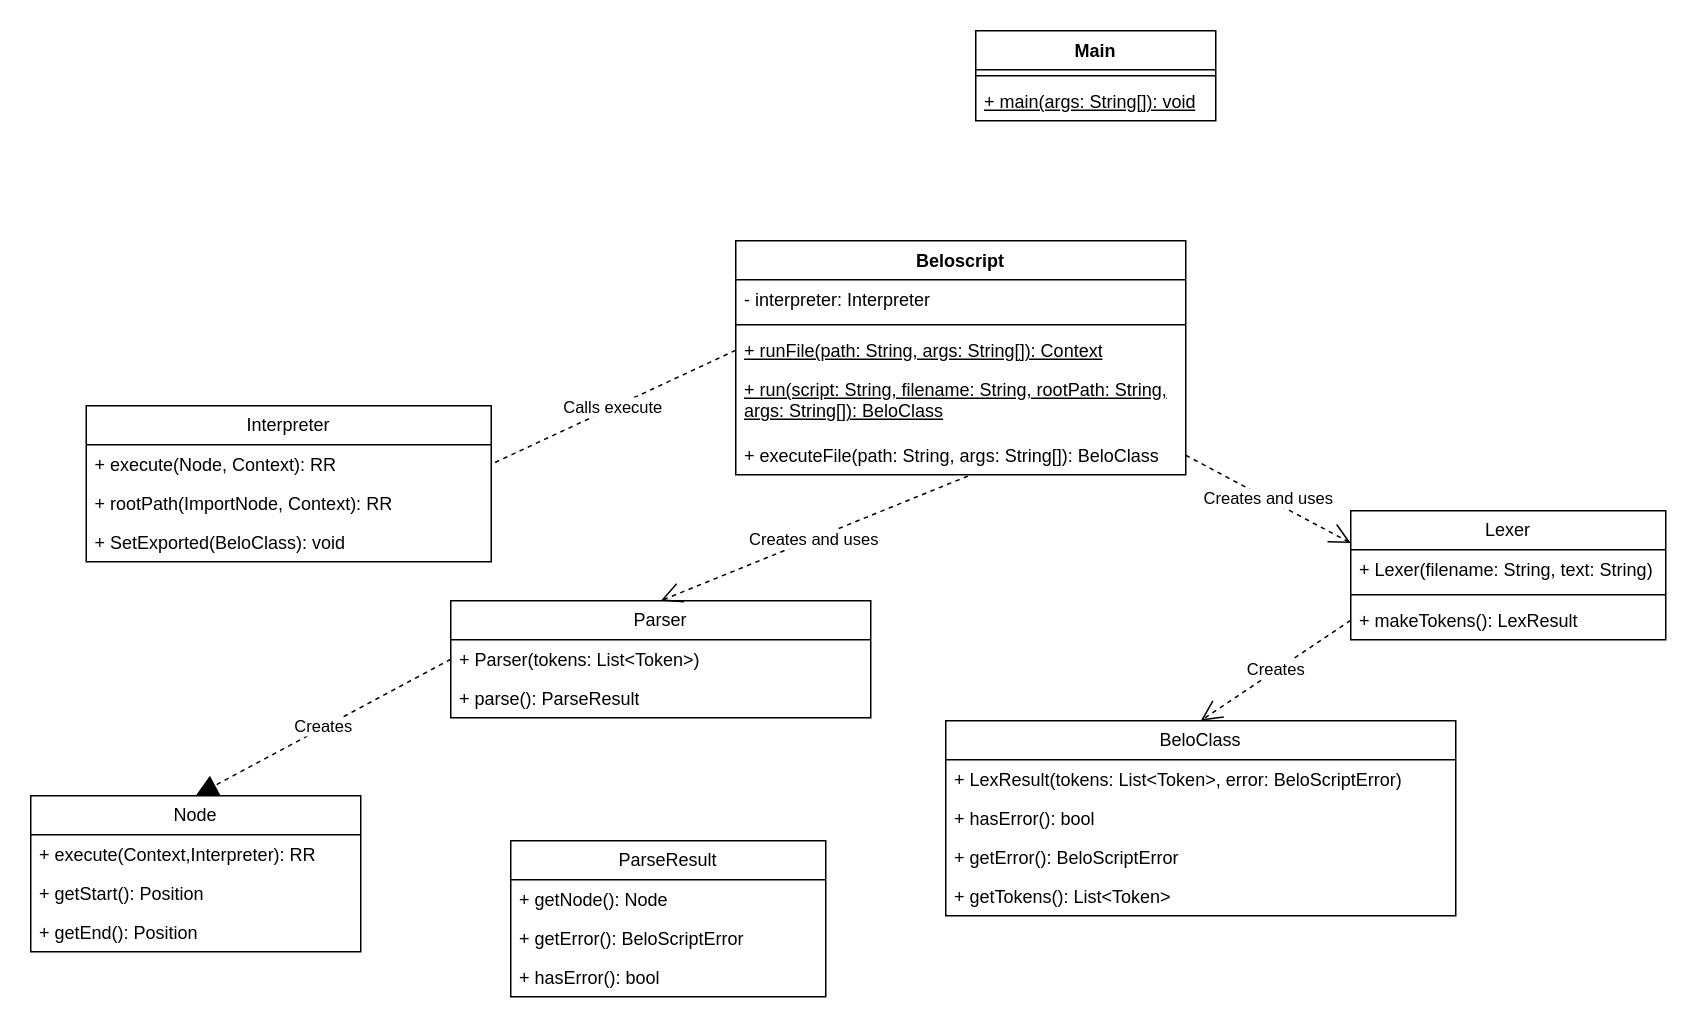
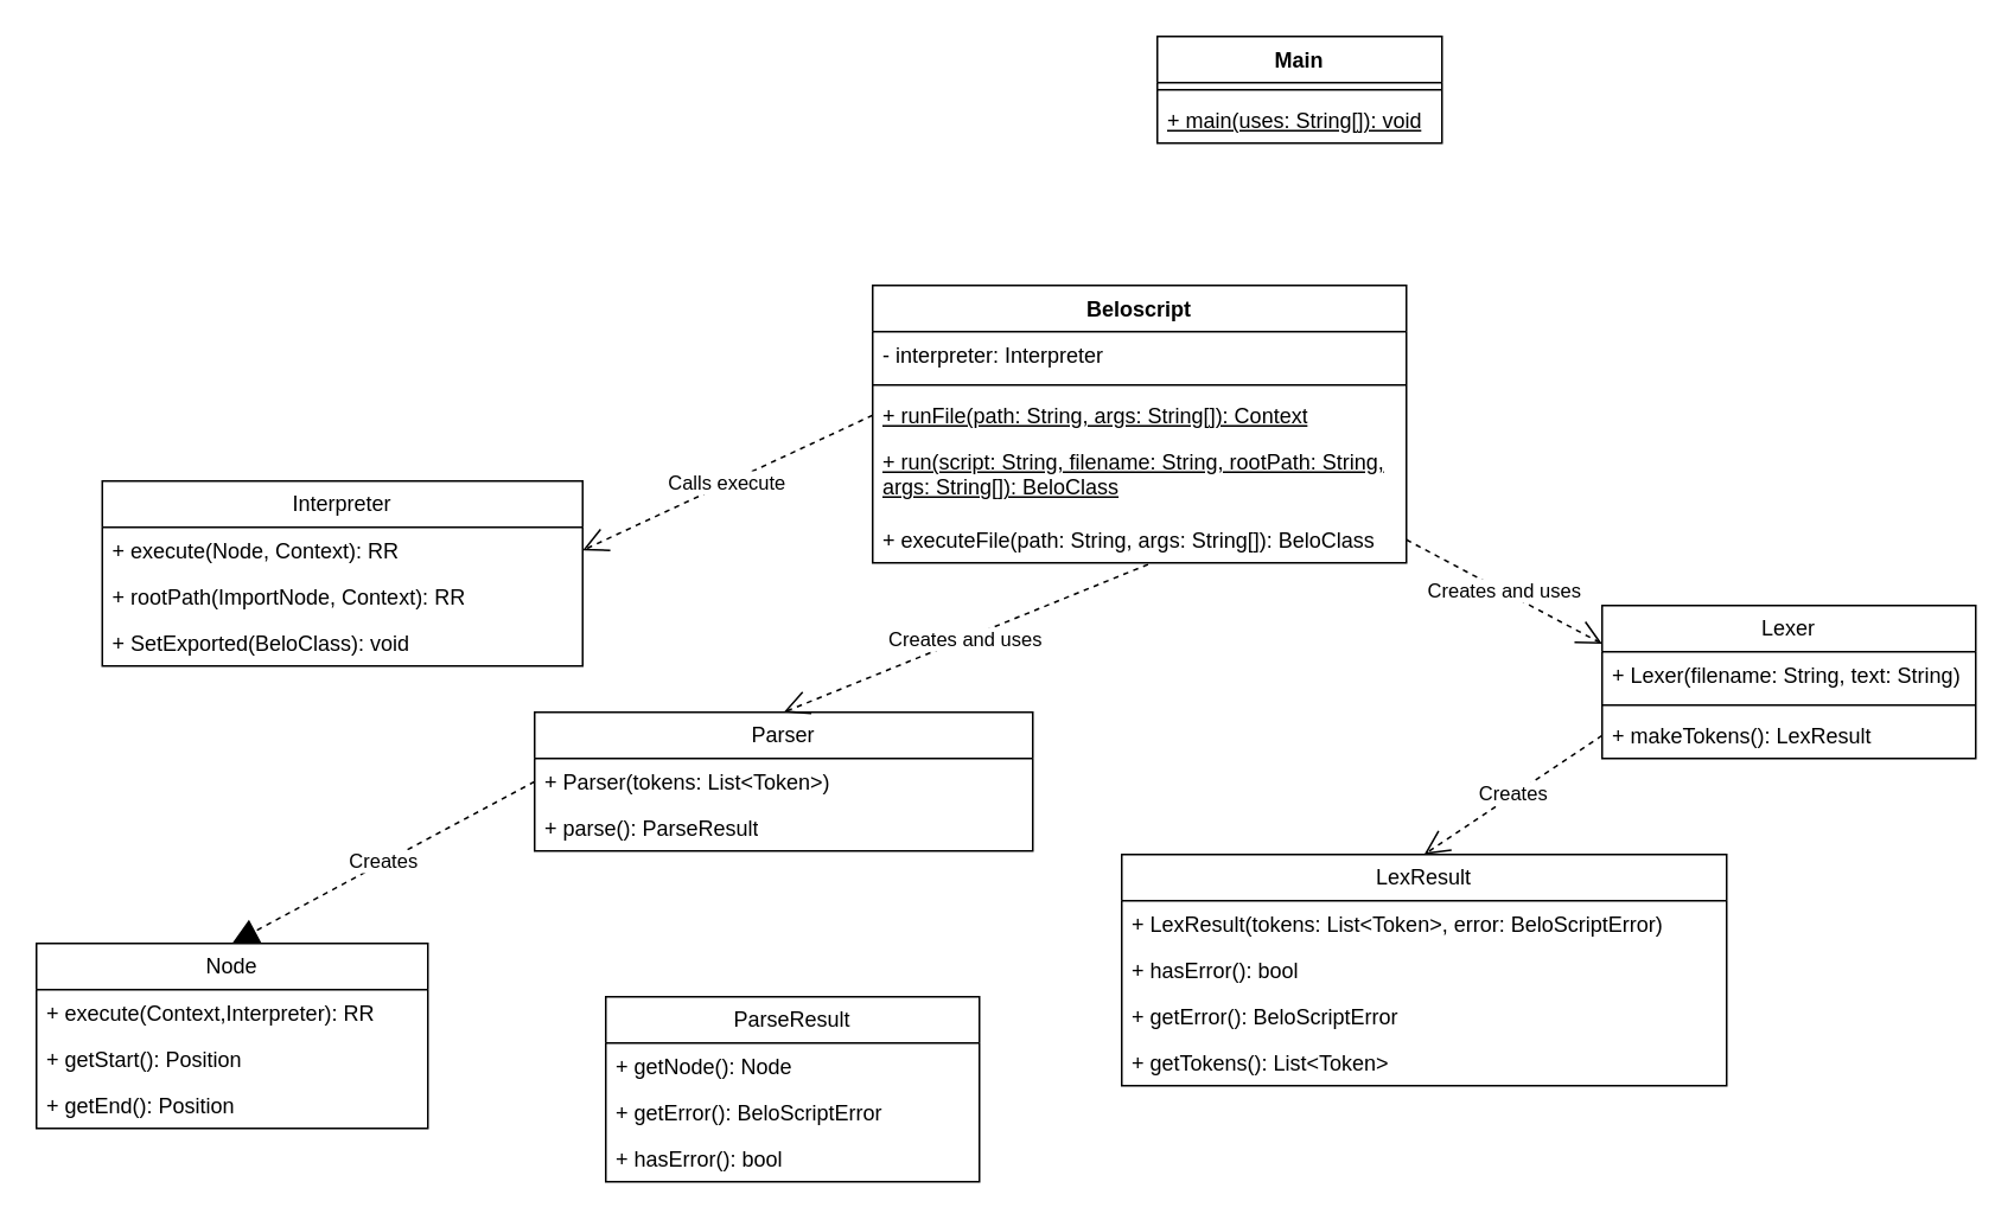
  <mxCell id="0" />
  <mxCell id="1" parent="0" />
  <mxCell id="2" value="Main" style="swimlane;fontStyle=1;align=center;verticalAlign=top;childLayout=stackLayout;horizontal=1;startSize=26;horizontalStack=0;resizeParent=1;resizeParentMax=0;resizeLast=0;collapsible=1;marginBottom=0;whiteSpace=wrap;html=1;" parent="1" vertex="1"><mxGeometry x="650" y="20" width="160" height="60" as="geometry" /></mxCell>
  <mxCell id="3" value="" style="line;strokeWidth=1;fillColor=none;align=left;verticalAlign=middle;spacingTop=-1;spacingLeft=3;spacingRight=3;rotatable=0;labelPosition=right;points=[];portConstraint=eastwest;strokeColor=inherit;" parent="2" vertex="1"><mxGeometry y="26" width="160" height="8" as="geometry" /></mxCell>
- <mxCell id="4" value="+ main(args: String[]): void" style="text;strokeColor=none;fillColor=none;align=left;verticalAlign=top;spacingLeft=4;spacingRight=4;overflow=hidden;rotatable=0;points=[[0,0.5],[1,0.5]];portConstraint=eastwest;whiteSpace=wrap;html=1;fontStyle=4" parent="2" vertex="1"><mxGeometry y="34" width="160" height="26" as="geometry" /></mxCell>
+ <mxCell id="4" value="+ main(uses: String[]): void" style="text;strokeColor=none;fillColor=none;align=left;verticalAlign=top;spacingLeft=4;spacingRight=4;overflow=hidden;rotatable=0;points=[[0,0.5],[1,0.5]];portConstraint=eastwest;whiteSpace=wrap;html=1;fontStyle=4" parent="2" vertex="1"><mxGeometry y="34" width="160" height="26" as="geometry" /></mxCell>
  <mxCell id="5" value="Beloscript" style="swimlane;fontStyle=1;align=center;verticalAlign=top;childLayout=stackLayout;horizontal=1;startSize=26;horizontalStack=0;resizeParent=1;resizeParentMax=0;resizeLast=0;collapsible=1;marginBottom=0;whiteSpace=wrap;html=1;" parent="1" vertex="1"><mxGeometry x="490" y="160" width="300" height="156" as="geometry" /></mxCell>
  <mxCell id="6" value="- interpreter: Interpreter" style="text;strokeColor=none;fillColor=none;align=left;verticalAlign=top;spacingLeft=4;spacingRight=4;overflow=hidden;rotatable=0;points=[[0,0.5],[1,0.5]];portConstraint=eastwest;whiteSpace=wrap;html=1;" parent="5" vertex="1"><mxGeometry y="26" width="300" height="26" as="geometry" /></mxCell>
  <mxCell id="7" value="" style="line;strokeWidth=1;fillColor=none;align=left;verticalAlign=middle;spacingTop=-1;spacingLeft=3;spacingRight=3;rotatable=0;labelPosition=right;points=[];portConstraint=eastwest;strokeColor=inherit;" parent="5" vertex="1"><mxGeometry y="52" width="300" height="8" as="geometry" /></mxCell>
  <mxCell id="8" value="+ runFile(path: String, args: String[]): Context" style="text;strokeColor=none;fillColor=none;align=left;verticalAlign=top;spacingLeft=4;spacingRight=4;overflow=hidden;rotatable=0;points=[[0,0.5],[1,0.5]];portConstraint=eastwest;whiteSpace=wrap;html=1;fontStyle=4" parent="5" vertex="1"><mxGeometry y="60" width="300" height="26" as="geometry" /></mxCell>
  <mxCell id="9" value="+ run(script: String, filename: String, rootPath: String, args: String[]): BeloClass" style="text;strokeColor=none;fillColor=none;align=left;verticalAlign=top;spacingLeft=4;spacingRight=4;overflow=hidden;rotatable=0;points=[[0,0.5],[1,0.5]];portConstraint=eastwest;whiteSpace=wrap;html=1;fontStyle=4" vertex="1" parent="5"><mxGeometry y="86" width="300" height="44" as="geometry" /></mxCell>
  <mxCell id="10" value="+ executeFile(path: String, args: String[]): BeloClass" style="text;strokeColor=none;fillColor=none;align=left;verticalAlign=top;spacingLeft=4;spacingRight=4;overflow=hidden;rotatable=0;points=[[0,0.5],[1,0.5]];portConstraint=eastwest;whiteSpace=wrap;html=1;" vertex="1" parent="5"><mxGeometry y="130" width="300" height="26" as="geometry" /></mxCell>
  <mxCell id="11" value="Interpreter" style="swimlane;fontStyle=0;childLayout=stackLayout;horizontal=1;startSize=26;fillColor=none;horizontalStack=0;resizeParent=1;resizeParentMax=0;resizeLast=0;collapsible=1;marginBottom=0;whiteSpace=wrap;html=1;" vertex="1" parent="1"><mxGeometry x="57" y="270" width="270" height="104" as="geometry" /></mxCell>
  <mxCell id="12" value="+ execute(Node, Context): RR" style="text;strokeColor=none;fillColor=none;align=left;verticalAlign=top;spacingLeft=4;spacingRight=4;overflow=hidden;rotatable=0;points=[[0,0.5],[1,0.5]];portConstraint=eastwest;whiteSpace=wrap;html=1;" vertex="1" parent="11"><mxGeometry y="26" width="270" height="26" as="geometry" /></mxCell>
  <mxCell id="13" value="+ rootPath(ImportNode, Context): RR" style="text;strokeColor=none;fillColor=none;align=left;verticalAlign=top;spacingLeft=4;spacingRight=4;overflow=hidden;rotatable=0;points=[[0,0.5],[1,0.5]];portConstraint=eastwest;whiteSpace=wrap;html=1;" vertex="1" parent="11"><mxGeometry y="52" width="270" height="26" as="geometry" /></mxCell>
  <mxCell id="14" value="+ SetExported(BeloClass): void" style="text;strokeColor=none;fillColor=none;align=left;verticalAlign=top;spacingLeft=4;spacingRight=4;overflow=hidden;rotatable=0;points=[[0,0.5],[1,0.5]];portConstraint=eastwest;whiteSpace=wrap;html=1;" vertex="1" parent="11"><mxGeometry y="78" width="270" height="26" as="geometry" /></mxCell>
  <mxCell id="15" value="Lexer" style="swimlane;fontStyle=0;childLayout=stackLayout;horizontal=1;startSize=26;fillColor=none;horizontalStack=0;resizeParent=1;resizeParentMax=0;resizeLast=0;collapsible=1;marginBottom=0;whiteSpace=wrap;html=1;" vertex="1" parent="1"><mxGeometry x="900" y="340" width="210" height="86" as="geometry" /></mxCell>
  <mxCell id="16" value="+ Lexer(filename: String, text: String)" style="text;strokeColor=none;fillColor=none;align=left;verticalAlign=top;spacingLeft=4;spacingRight=4;overflow=hidden;rotatable=0;points=[[0,0.5],[1,0.5]];portConstraint=eastwest;whiteSpace=wrap;html=1;" vertex="1" parent="15"><mxGeometry y="26" width="210" height="26" as="geometry" /></mxCell>
  <mxCell id="17" value="" style="line;strokeWidth=1;fillColor=none;align=left;verticalAlign=middle;spacingTop=-1;spacingLeft=3;spacingRight=3;rotatable=0;labelPosition=right;points=[];portConstraint=eastwest;strokeColor=inherit;" vertex="1" parent="15"><mxGeometry y="52" width="210" height="8" as="geometry" /></mxCell>
  <mxCell id="18" value="+ makeTokens(): LexResult" style="text;strokeColor=none;fillColor=none;align=left;verticalAlign=top;spacingLeft=4;spacingRight=4;overflow=hidden;rotatable=0;points=[[0,0.5],[1,0.5]];portConstraint=eastwest;whiteSpace=wrap;html=1;" vertex="1" parent="15"><mxGeometry y="60" width="210" height="26" as="geometry" /></mxCell>
  <mxCell id="19" value="Creates and uses" style="endArrow=open;endSize=12;dashed=1;html=1;rounded=0;exitX=1;exitY=0.5;exitDx=0;exitDy=0;entryX=0;entryY=0.25;entryDx=0;entryDy=0;" edge="1" parent="1" source="10" target="15"><mxGeometry x="-0.005" width="160" relative="1" as="geometry"><mxPoint x="790" y="360" as="sourcePoint" /><mxPoint x="950" y="360" as="targetPoint" /><mxPoint as="offset" /></mxGeometry></mxCell>
- <mxCell id="20" value="BeloClass" style="swimlane;fontStyle=0;childLayout=stackLayout;horizontal=1;startSize=26;fillColor=none;horizontalStack=0;resizeParent=1;resizeParentMax=0;resizeLast=0;collapsible=1;marginBottom=0;whiteSpace=wrap;html=1;" vertex="1" parent="1"><mxGeometry x="630" y="480" width="340" height="130" as="geometry" /></mxCell>
+ <mxCell id="20" value="LexResult" style="swimlane;fontStyle=0;childLayout=stackLayout;horizontal=1;startSize=26;fillColor=none;horizontalStack=0;resizeParent=1;resizeParentMax=0;resizeLast=0;collapsible=1;marginBottom=0;whiteSpace=wrap;html=1;" vertex="1" parent="1"><mxGeometry x="630" y="480" width="340" height="130" as="geometry" /></mxCell>
  <mxCell id="21" value="+ LexResult(tokens: List&amp;lt;Token&amp;gt;, error: BeloScriptError)" style="text;strokeColor=none;fillColor=none;align=left;verticalAlign=top;spacingLeft=4;spacingRight=4;overflow=hidden;rotatable=0;points=[[0,0.5],[1,0.5]];portConstraint=eastwest;whiteSpace=wrap;html=1;" vertex="1" parent="20"><mxGeometry y="26" width="340" height="26" as="geometry" /></mxCell>
  <mxCell id="22" value="+ hasError(): bool" style="text;strokeColor=none;fillColor=none;align=left;verticalAlign=top;spacingLeft=4;spacingRight=4;overflow=hidden;rotatable=0;points=[[0,0.5],[1,0.5]];portConstraint=eastwest;whiteSpace=wrap;html=1;" vertex="1" parent="20"><mxGeometry y="52" width="340" height="26" as="geometry" /></mxCell>
  <mxCell id="23" value="+ getError(): BeloScriptError" style="text;strokeColor=none;fillColor=none;align=left;verticalAlign=top;spacingLeft=4;spacingRight=4;overflow=hidden;rotatable=0;points=[[0,0.5],[1,0.5]];portConstraint=eastwest;whiteSpace=wrap;html=1;" vertex="1" parent="20"><mxGeometry y="78" width="340" height="26" as="geometry" /></mxCell>
  <mxCell id="24" value="+ getTokens(): List&amp;lt;Token&amp;gt;" style="text;strokeColor=none;fillColor=none;align=left;verticalAlign=top;spacingLeft=4;spacingRight=4;overflow=hidden;rotatable=0;points=[[0,0.5],[1,0.5]];portConstraint=eastwest;whiteSpace=wrap;html=1;" vertex="1" parent="20"><mxGeometry y="104" width="340" height="26" as="geometry" /></mxCell>
  <mxCell id="25" value="Creates" style="endArrow=open;endSize=12;dashed=1;html=1;rounded=0;exitX=0;exitY=0.5;exitDx=0;exitDy=0;entryX=0.5;entryY=0;entryDx=0;entryDy=0;" edge="1" parent="1" source="18" target="20"><mxGeometry width="160" relative="1" as="geometry"><mxPoint x="670" y="420" as="sourcePoint" /><mxPoint x="830" y="420" as="targetPoint" /></mxGeometry></mxCell>
  <mxCell id="26" value="Parser" style="swimlane;fontStyle=0;childLayout=stackLayout;horizontal=1;startSize=26;fillColor=none;horizontalStack=0;resizeParent=1;resizeParentMax=0;resizeLast=0;collapsible=1;marginBottom=0;whiteSpace=wrap;html=1;" vertex="1" parent="1"><mxGeometry x="300" y="400" width="280" height="78" as="geometry" /></mxCell>
  <mxCell id="27" value="+ Parser(tokens: List&amp;lt;Token&amp;gt;)" style="text;strokeColor=none;fillColor=none;align=left;verticalAlign=top;spacingLeft=4;spacingRight=4;overflow=hidden;rotatable=0;points=[[0,0.5],[1,0.5]];portConstraint=eastwest;whiteSpace=wrap;html=1;" vertex="1" parent="26"><mxGeometry y="26" width="280" height="26" as="geometry" /></mxCell>
  <mxCell id="28" value="+ parse(): ParseResult" style="text;strokeColor=none;fillColor=none;align=left;verticalAlign=top;spacingLeft=4;spacingRight=4;overflow=hidden;rotatable=0;points=[[0,0.5],[1,0.5]];portConstraint=eastwest;whiteSpace=wrap;html=1;" vertex="1" parent="26"><mxGeometry y="52" width="280" height="26" as="geometry" /></mxCell>
  <mxCell id="29" value="ParseResult" style="swimlane;fontStyle=0;childLayout=stackLayout;horizontal=1;startSize=26;fillColor=none;horizontalStack=0;resizeParent=1;resizeParentMax=0;resizeLast=0;collapsible=1;marginBottom=0;whiteSpace=wrap;html=1;" vertex="1" parent="1"><mxGeometry x="340" y="560" width="210" height="104" as="geometry" /></mxCell>
  <mxCell id="30" value="+ getNode(): Node" style="text;strokeColor=none;fillColor=none;align=left;verticalAlign=top;spacingLeft=4;spacingRight=4;overflow=hidden;rotatable=0;points=[[0,0.5],[1,0.5]];portConstraint=eastwest;whiteSpace=wrap;html=1;" vertex="1" parent="29"><mxGeometry y="26" width="210" height="26" as="geometry" /></mxCell>
  <mxCell id="31" value="+ getError(): BeloScriptError" style="text;strokeColor=none;fillColor=none;align=left;verticalAlign=top;spacingLeft=4;spacingRight=4;overflow=hidden;rotatable=0;points=[[0,0.5],[1,0.5]];portConstraint=eastwest;whiteSpace=wrap;html=1;" vertex="1" parent="29"><mxGeometry y="52" width="210" height="26" as="geometry" /></mxCell>
  <mxCell id="32" value="+ hasError(): bool" style="text;strokeColor=none;fillColor=none;align=left;verticalAlign=top;spacingLeft=4;spacingRight=4;overflow=hidden;rotatable=0;points=[[0,0.5],[1,0.5]];portConstraint=eastwest;whiteSpace=wrap;html=1;" vertex="1" parent="29"><mxGeometry y="78" width="210" height="26" as="geometry" /></mxCell>
  <mxCell id="33" value="Creates and uses" style="endArrow=open;endSize=12;dashed=1;html=1;rounded=0;exitX=0.516;exitY=1.034;exitDx=0;exitDy=0;exitPerimeter=0;entryX=0.5;entryY=0;entryDx=0;entryDy=0;" edge="1" parent="1" source="10" target="26"><mxGeometry x="0.001" width="160" relative="1" as="geometry"><mxPoint x="560" y="380" as="sourcePoint" /><mxPoint x="720" y="380" as="targetPoint" /><mxPoint as="offset" /></mxGeometry></mxCell>
  <mxCell id="34" value="Node" style="swimlane;fontStyle=0;childLayout=stackLayout;horizontal=1;startSize=26;fillColor=none;horizontalStack=0;resizeParent=1;resizeParentMax=0;resizeLast=0;collapsible=1;marginBottom=0;whiteSpace=wrap;html=1;" vertex="1" parent="1"><mxGeometry x="20" y="530" width="220" height="104" as="geometry" /></mxCell>
  <mxCell id="35" value="+ execute(Context,Interpreter): RR" style="text;strokeColor=none;fillColor=none;align=left;verticalAlign=top;spacingLeft=4;spacingRight=4;overflow=hidden;rotatable=0;points=[[0,0.5],[1,0.5]];portConstraint=eastwest;whiteSpace=wrap;html=1;" vertex="1" parent="34"><mxGeometry y="26" width="220" height="26" as="geometry" /></mxCell>
  <mxCell id="36" value="+ getStart(): Position" style="text;strokeColor=none;fillColor=none;align=left;verticalAlign=top;spacingLeft=4;spacingRight=4;overflow=hidden;rotatable=0;points=[[0,0.5],[1,0.5]];portConstraint=eastwest;whiteSpace=wrap;html=1;" vertex="1" parent="34"><mxGeometry y="52" width="220" height="26" as="geometry" /></mxCell>
  <mxCell id="37" value="+ getEnd(): Position" style="text;strokeColor=none;fillColor=none;align=left;verticalAlign=top;spacingLeft=4;spacingRight=4;overflow=hidden;rotatable=0;points=[[0,0.5],[1,0.5]];portConstraint=eastwest;whiteSpace=wrap;html=1;" vertex="1" parent="34"><mxGeometry y="78" width="220" height="26" as="geometry" /></mxCell>
  <mxCell id="38" value="Creates" style="endArrow=block;endSize=12;dashed=1;html=1;rounded=0;exitX=0;exitY=0.5;exitDx=0;exitDy=0;entryX=0.5;entryY=0;entryDx=0;entryDy=0;" edge="1" parent="1" source="27" target="34"><mxGeometry width="160" relative="1" as="geometry"><mxPoint x="50" y="490" as="sourcePoint" /><mxPoint x="210" y="490" as="targetPoint" /></mxGeometry></mxCell>
- <mxCell id="39" value="Calls execute" style="endArrow=none;endSize=12;dashed=1;html=1;rounded=0;exitX=0;exitY=0.5;exitDx=0;exitDy=0;entryX=1;entryY=0.5;entryDx=0;entryDy=0;" edge="1" parent="1" source="8" target="12"><mxGeometry width="160" relative="1" as="geometry"><mxPoint x="400" y="300" as="sourcePoint" /><mxPoint x="560" y="300" as="targetPoint" /></mxGeometry></mxCell>
+ <mxCell id="39" value="Calls execute" style="endArrow=open;endSize=12;dashed=1;html=1;rounded=0;exitX=0;exitY=0.5;exitDx=0;exitDy=0;entryX=1;entryY=0.5;entryDx=0;entryDy=0;" edge="1" parent="1" source="8" target="12"><mxGeometry width="160" relative="1" as="geometry"><mxPoint x="400" y="300" as="sourcePoint" /><mxPoint x="560" y="300" as="targetPoint" /></mxGeometry></mxCell>
